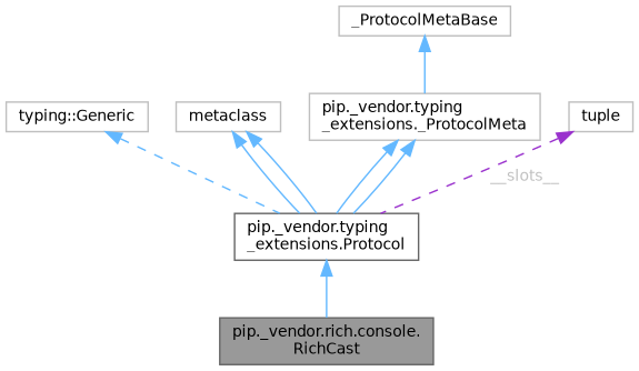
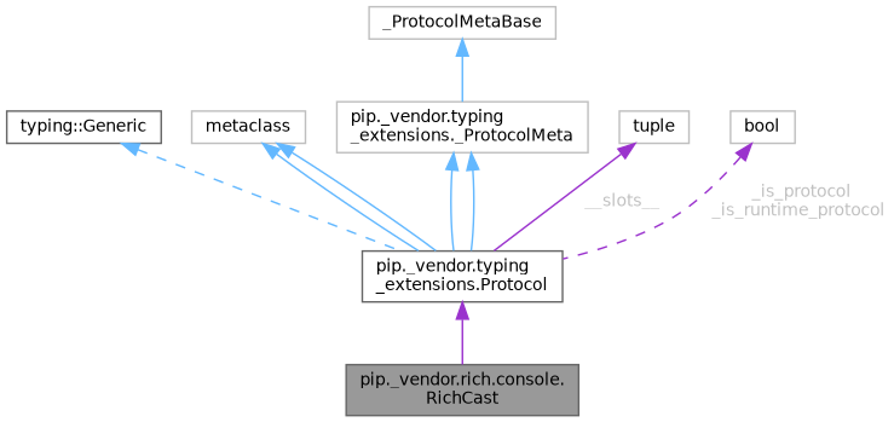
  digraph {
    node [color=grey75 fillcolor=white fontname=Helvetica fontsize=10 shape=box style=filled]
    edge [color=steelblue1 dir=back fontname=Helvetica fontsize=10 labelfontname=Helvetica labelfontsize=10 style=solid]
    n1 [color=gray40 fillcolor=grey60 fontcolor=black height=0.2 label="pip._vendor.rich.console.\lRichCast" width=0.4]
    n2 [color=gray40 height=0.2 label="pip._vendor.typing\l_extensions.Protocol" width=0.4]
-   n3 [height=0.2 label="typing::Generic" width=0.4]
+   n3 [color=gray40 height=0.2 label="typing::Generic" width=0.4]
    n4 [height=0.2 label=metaclass width=0.4]
    n5 [height=0.2 label="pip._vendor.typing\l_extensions._ProtocolMeta" width=0.4]
    n6 [height=0.2 label=_ProtocolMetaBase width=0.4]
    n7 [height=0.2 label=tuple width=0.4]
-   n2 -> n1
+   n8 [height=0.2 label=bool width=0.4]
+   n2 -> n1 [color=darkorchid3]
    n3 -> n2 [style=dashed]
    n4 -> n2
    n4 -> n2
    n5 -> n2
    n5 -> n2
    n6 -> n5
-   n7 -> n2 [color=darkorchid3 fontcolor=grey label=" __slots__" style=dashed]
+   n7 -> n2 [color=darkorchid3 fontcolor=grey label=" __slots__"]
+   n8 -> n2 [color=darkorchid3 fontcolor=grey label=" _is_protocol\n_is_runtime_protocol" style=dashed]
  }
